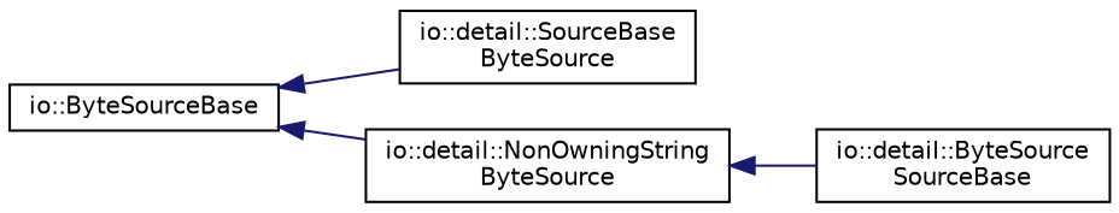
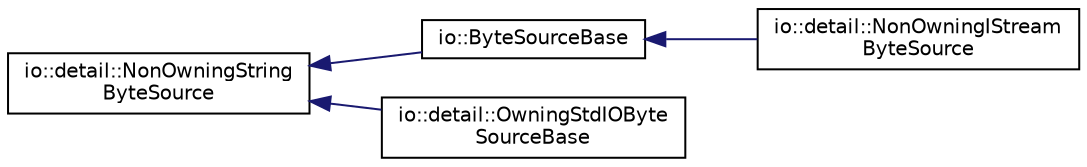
  digraph {
    rankdir=LR
    node [color=black fillcolor=white fontname=Helvetica fontsize=10 shape=record style=filled]
    edge [color=midnightblue dir=back fontname=Helvetica fontsize=10 labelfontname=Helvetica labelfontsize=10 style=solid]
    n1 [height=0.2 label="io::ByteSourceBase" width=0.4]
-   n2 [height=0.2 label="io::detail::SourceBase\lByteSource" width=0.4]
+   n2 [height=0.2 label="io::detail::NonOwningIStream\lByteSource" width=0.4]
    n3 [height=0.2 label="io::detail::NonOwningString\lByteSource" width=0.4]
-   n4 [height=0.2 label="io::detail::ByteSource\lSourceBase" width=0.4]
+   n4 [height=0.2 label="io::detail::OwningStdIOByte\lSourceBase" width=0.4]
    n1 -> n2
-   n1 -> n3
+   n3 -> n1
    n3 -> n4
  }
